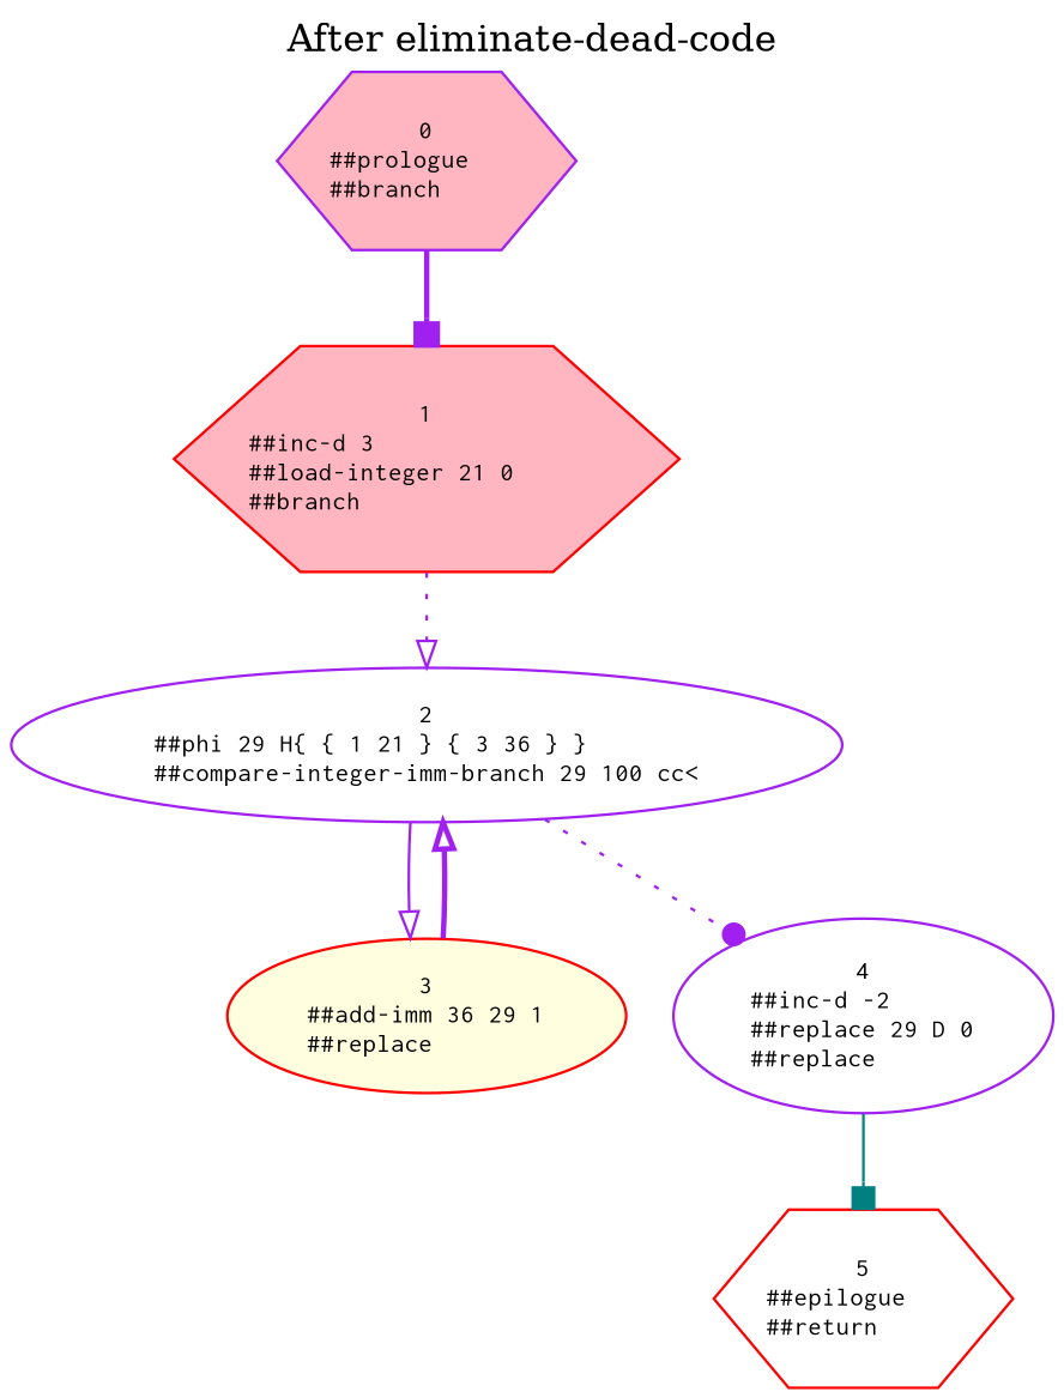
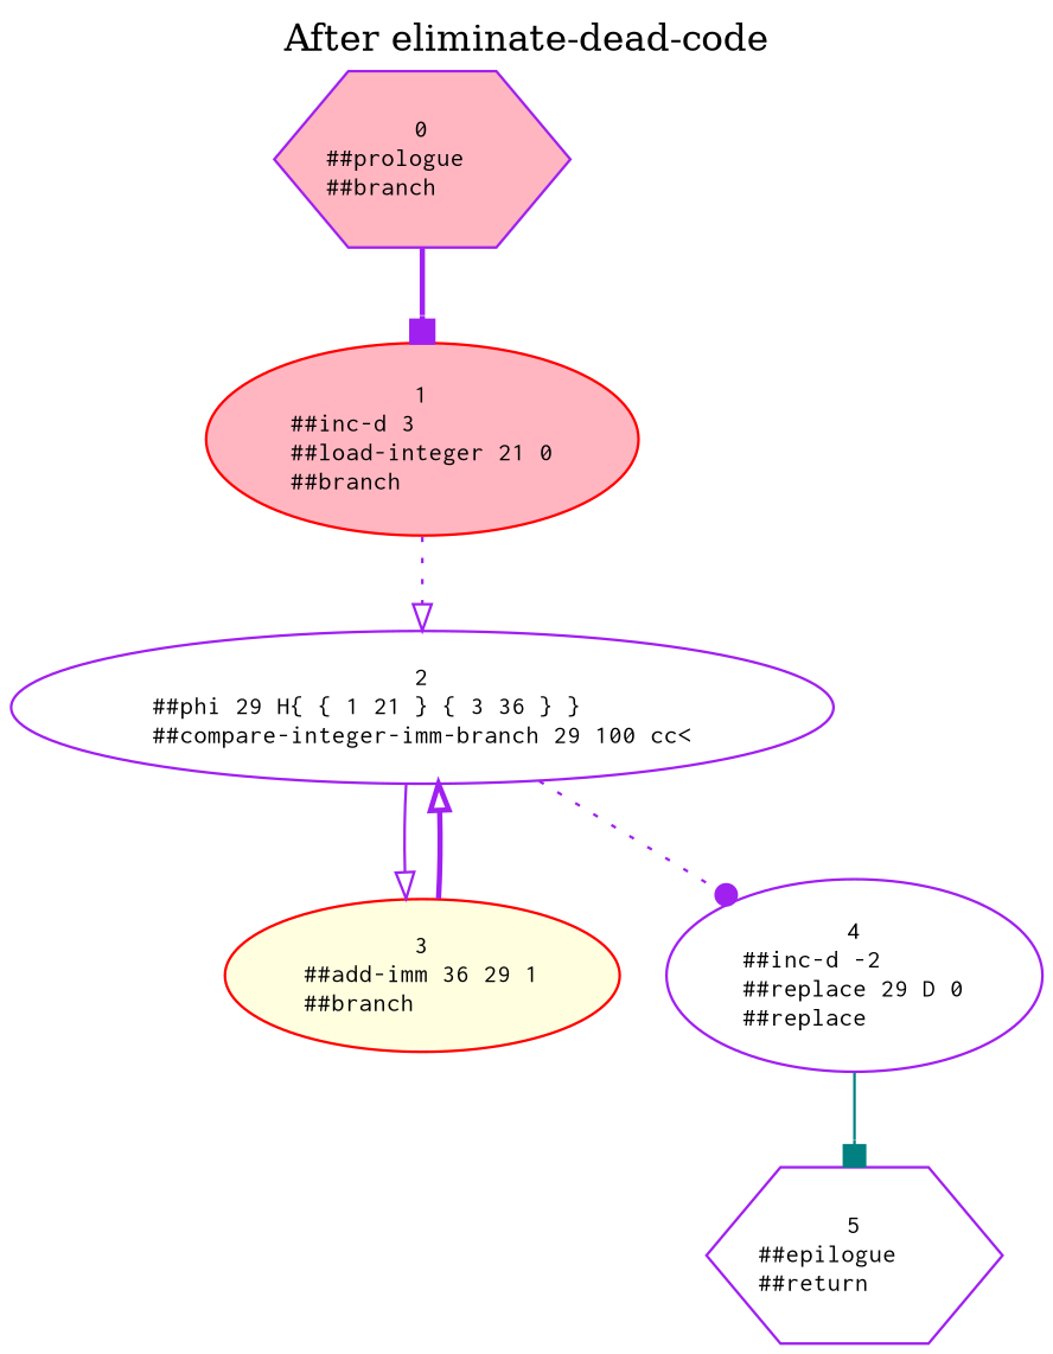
  digraph {
    label="After eliminate-dead-code"
    labelloc=t
    node [color=purple fillcolor=white fontname=Courier fontsize=10 shape=ellipse style=filled]
    edge [arrowhead=onormal color=purple style=bold]
    n1 [fillcolor=lightpink height=0.61111 label="0\n##prologue\l##branch\l" shape=hexagon width=1.0556]
-   n2 [color=red fillcolor=lightpink height=0.77778 label="1\n##inc-d 3\l##load-integer 21 0\l##branch\l" shape=hexagon width=1.8056]
+   n2 [color=red fillcolor=lightpink height=0.77778 label="1\n##inc-d 3\l##load-integer 21 0\l##branch\l" width=1.8056]
    n3 [height=0.61111 label="2\n##phi 29 H{ { 1 21 } { 3 36 } }\l##compare-integer-imm-branch 29 100 cc<\l" width=3.4722]
-   n4 [color=red fillcolor=lightyellow height=0.61111 label="3\n##add-imm 36 29 1\l##replace\l" width=1.6389]
+   n4 [color=red fillcolor=lightyellow height=0.61111 label="3\n##add-imm 36 29 1\l##branch\l" width=1.6389]
    n5 [height=0.77778 label="4\n##inc-d -2\l##replace 29 D 0\l##replace\l" width=1.5556]
-   n6 [color=red height=0.61111 label="5\n##epilogue\l##return\l" shape=hexagon width=1.0556]
+   n6 [height=0.61111 label="5\n##epilogue\l##return\l" shape=hexagon width=1.0556]
    n1 -> n2 [arrowhead=box]
    n2 -> n3 [style=dotted]
    n3 -> n4 [style=solid]
    n3 -> n5 [arrowhead=dot style=dotted]
    n4 -> n3
    n5 -> n6 [arrowhead=box color=teal style=solid]
  }
